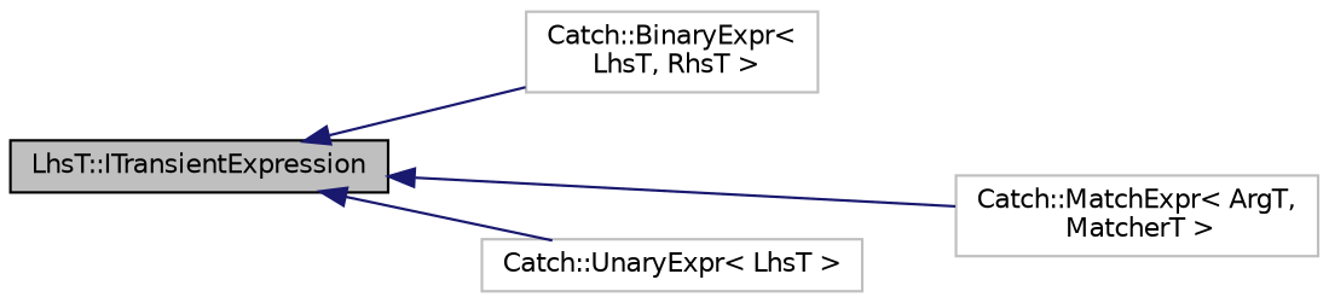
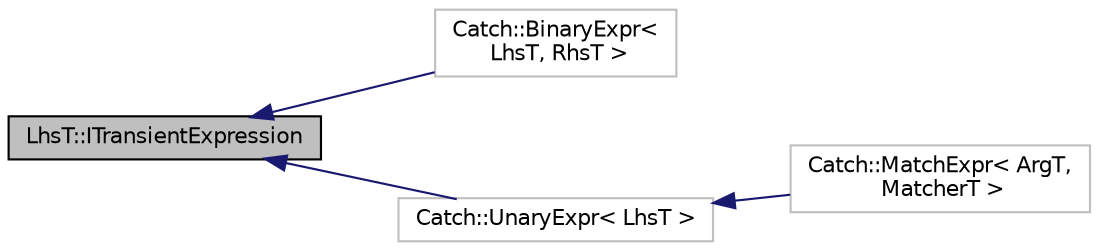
  digraph {
    rankdir=LR
    node [color=grey75 fillcolor=white fontname=Helvetica fontsize=10 shape=record style=filled]
    edge [color=midnightblue dir=back fontname=Helvetica fontsize=10 labelfontname=Helvetica labelfontsize=10 style=solid]
    n1 [color=black fillcolor=grey75 fontcolor=black height=0.2 label="LhsT::ITransientExpression" width=0.4]
    n2 [height=0.2 label="Catch::BinaryExpr\<\l LhsT, RhsT \>" width=0.4]
    n3 [height=0.2 label="Catch::MatchExpr\< ArgT,\l MatcherT \>" width=0.4]
    n4 [height=0.2 label="Catch::UnaryExpr\< LhsT \>" width=0.4]
    n1 -> n2
-   n1 -> n3
+   n4 -> n3
    n1 -> n4
  }
